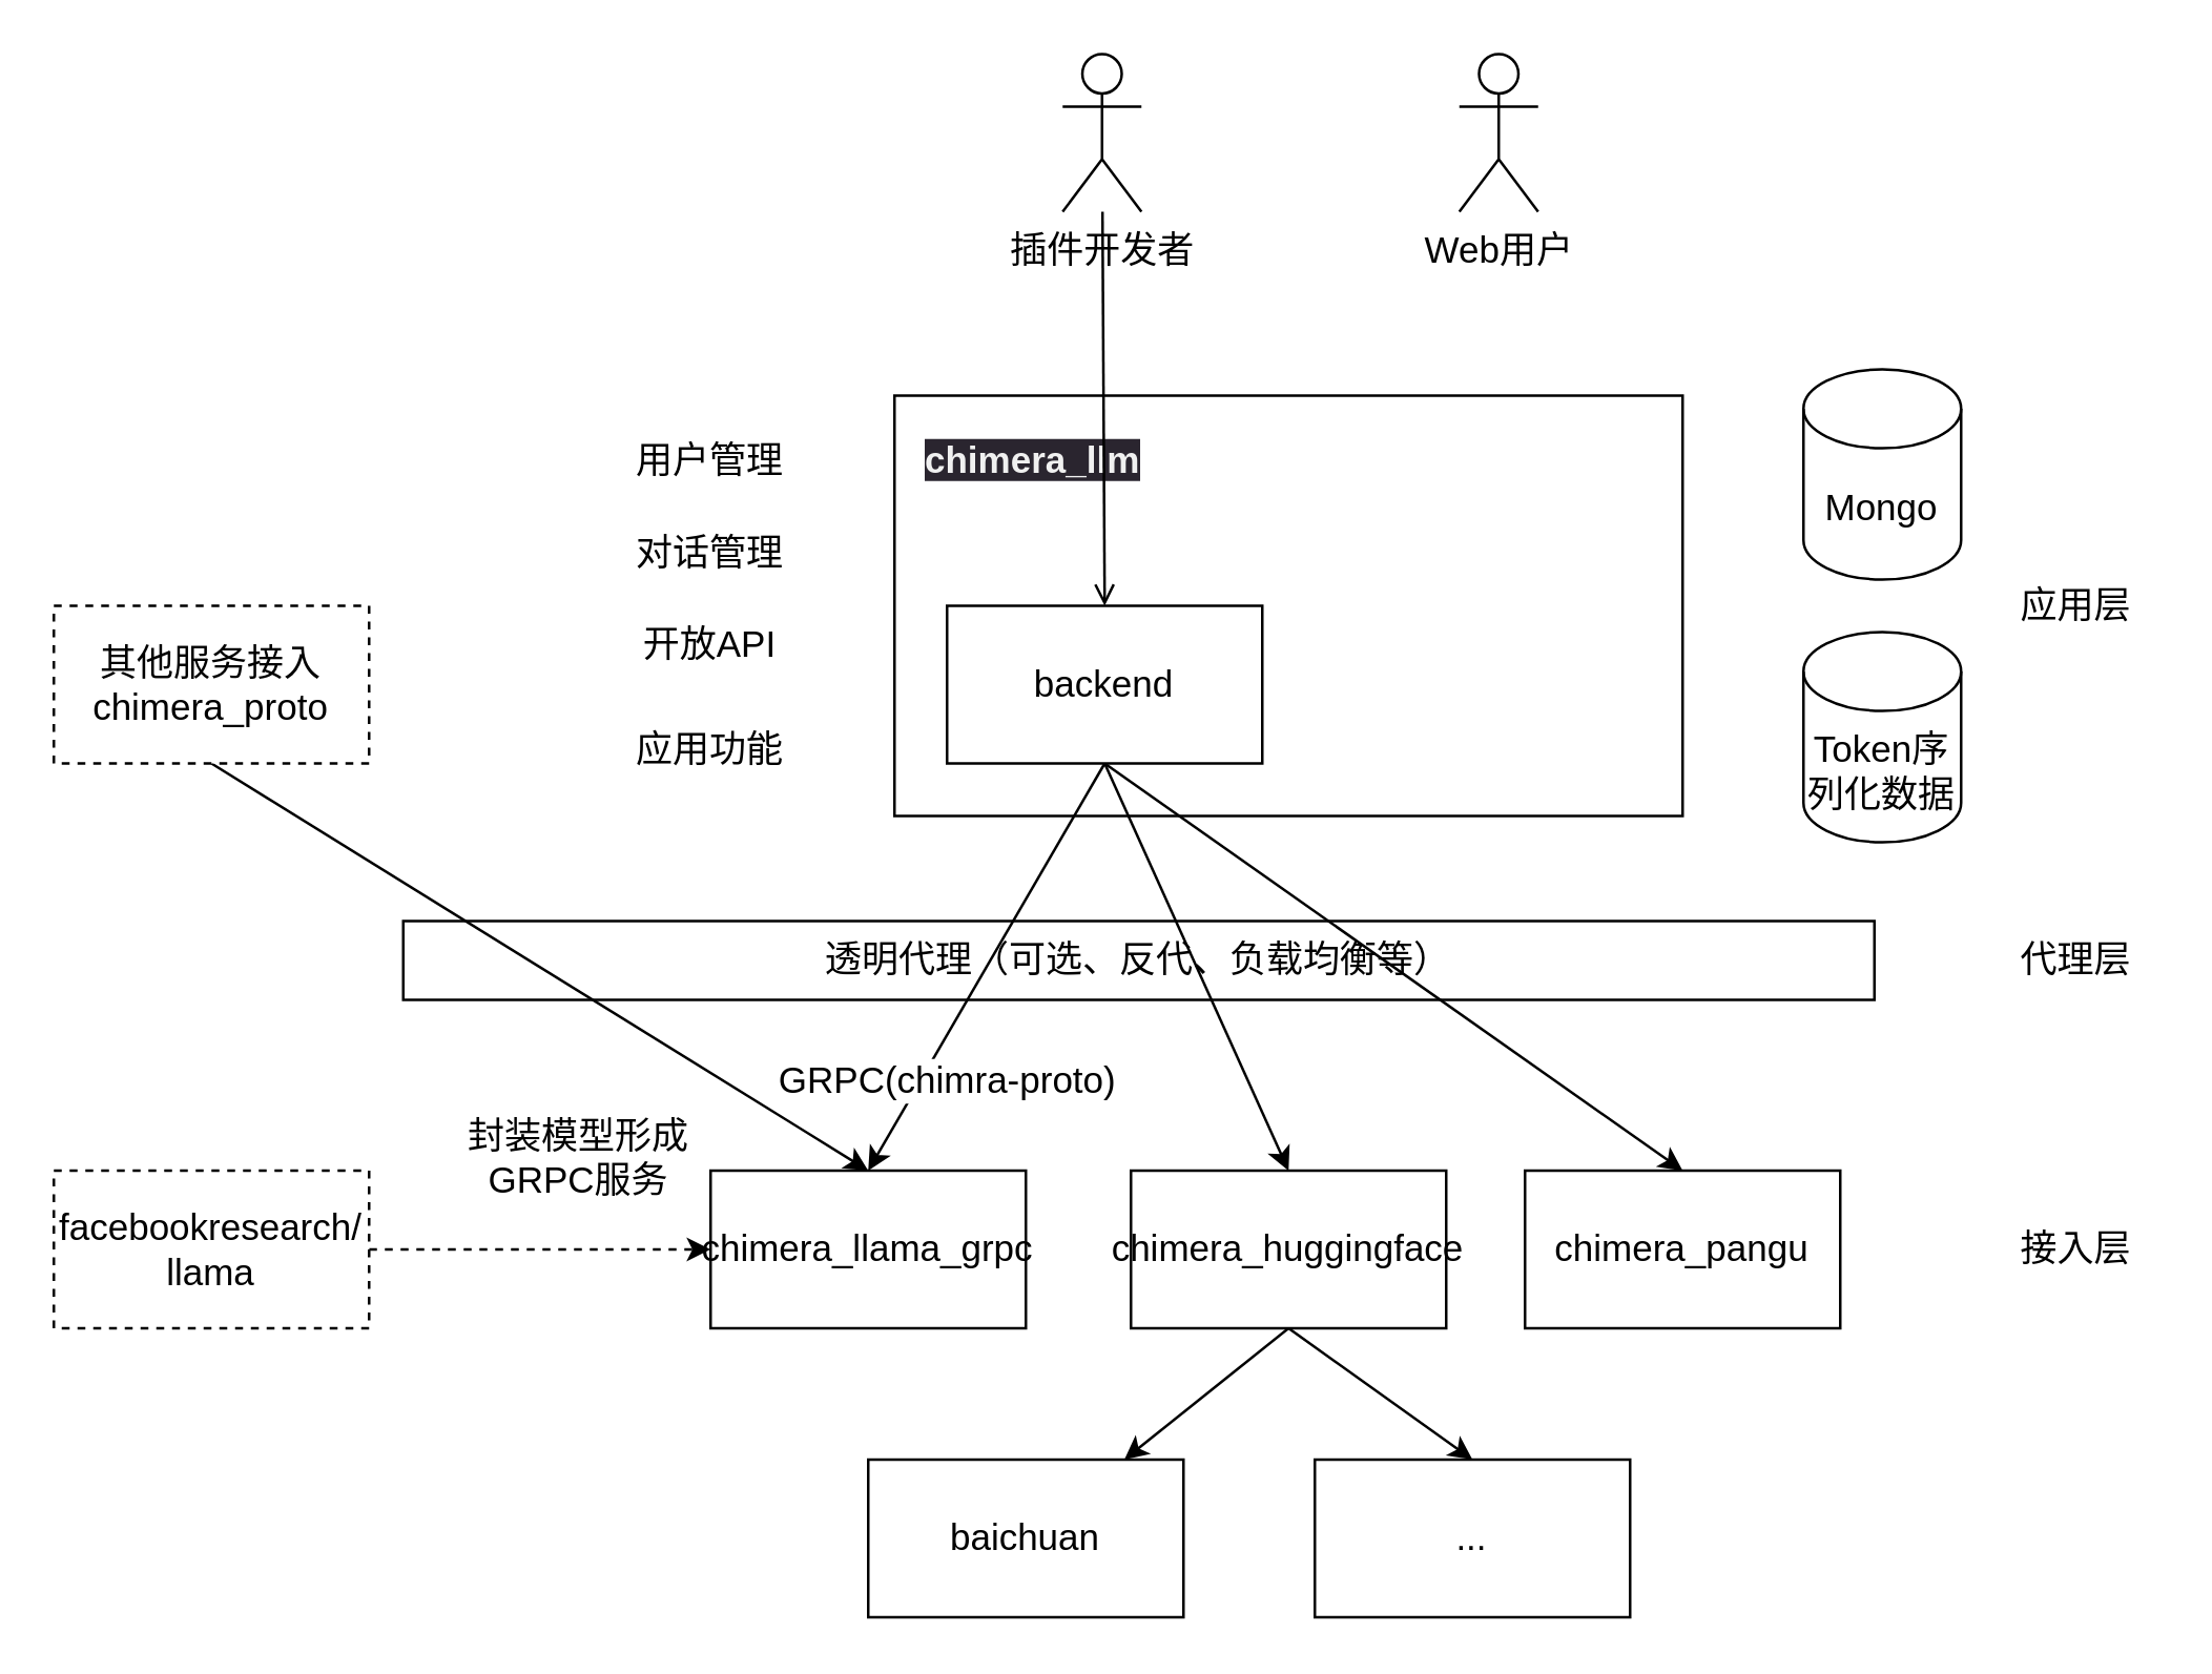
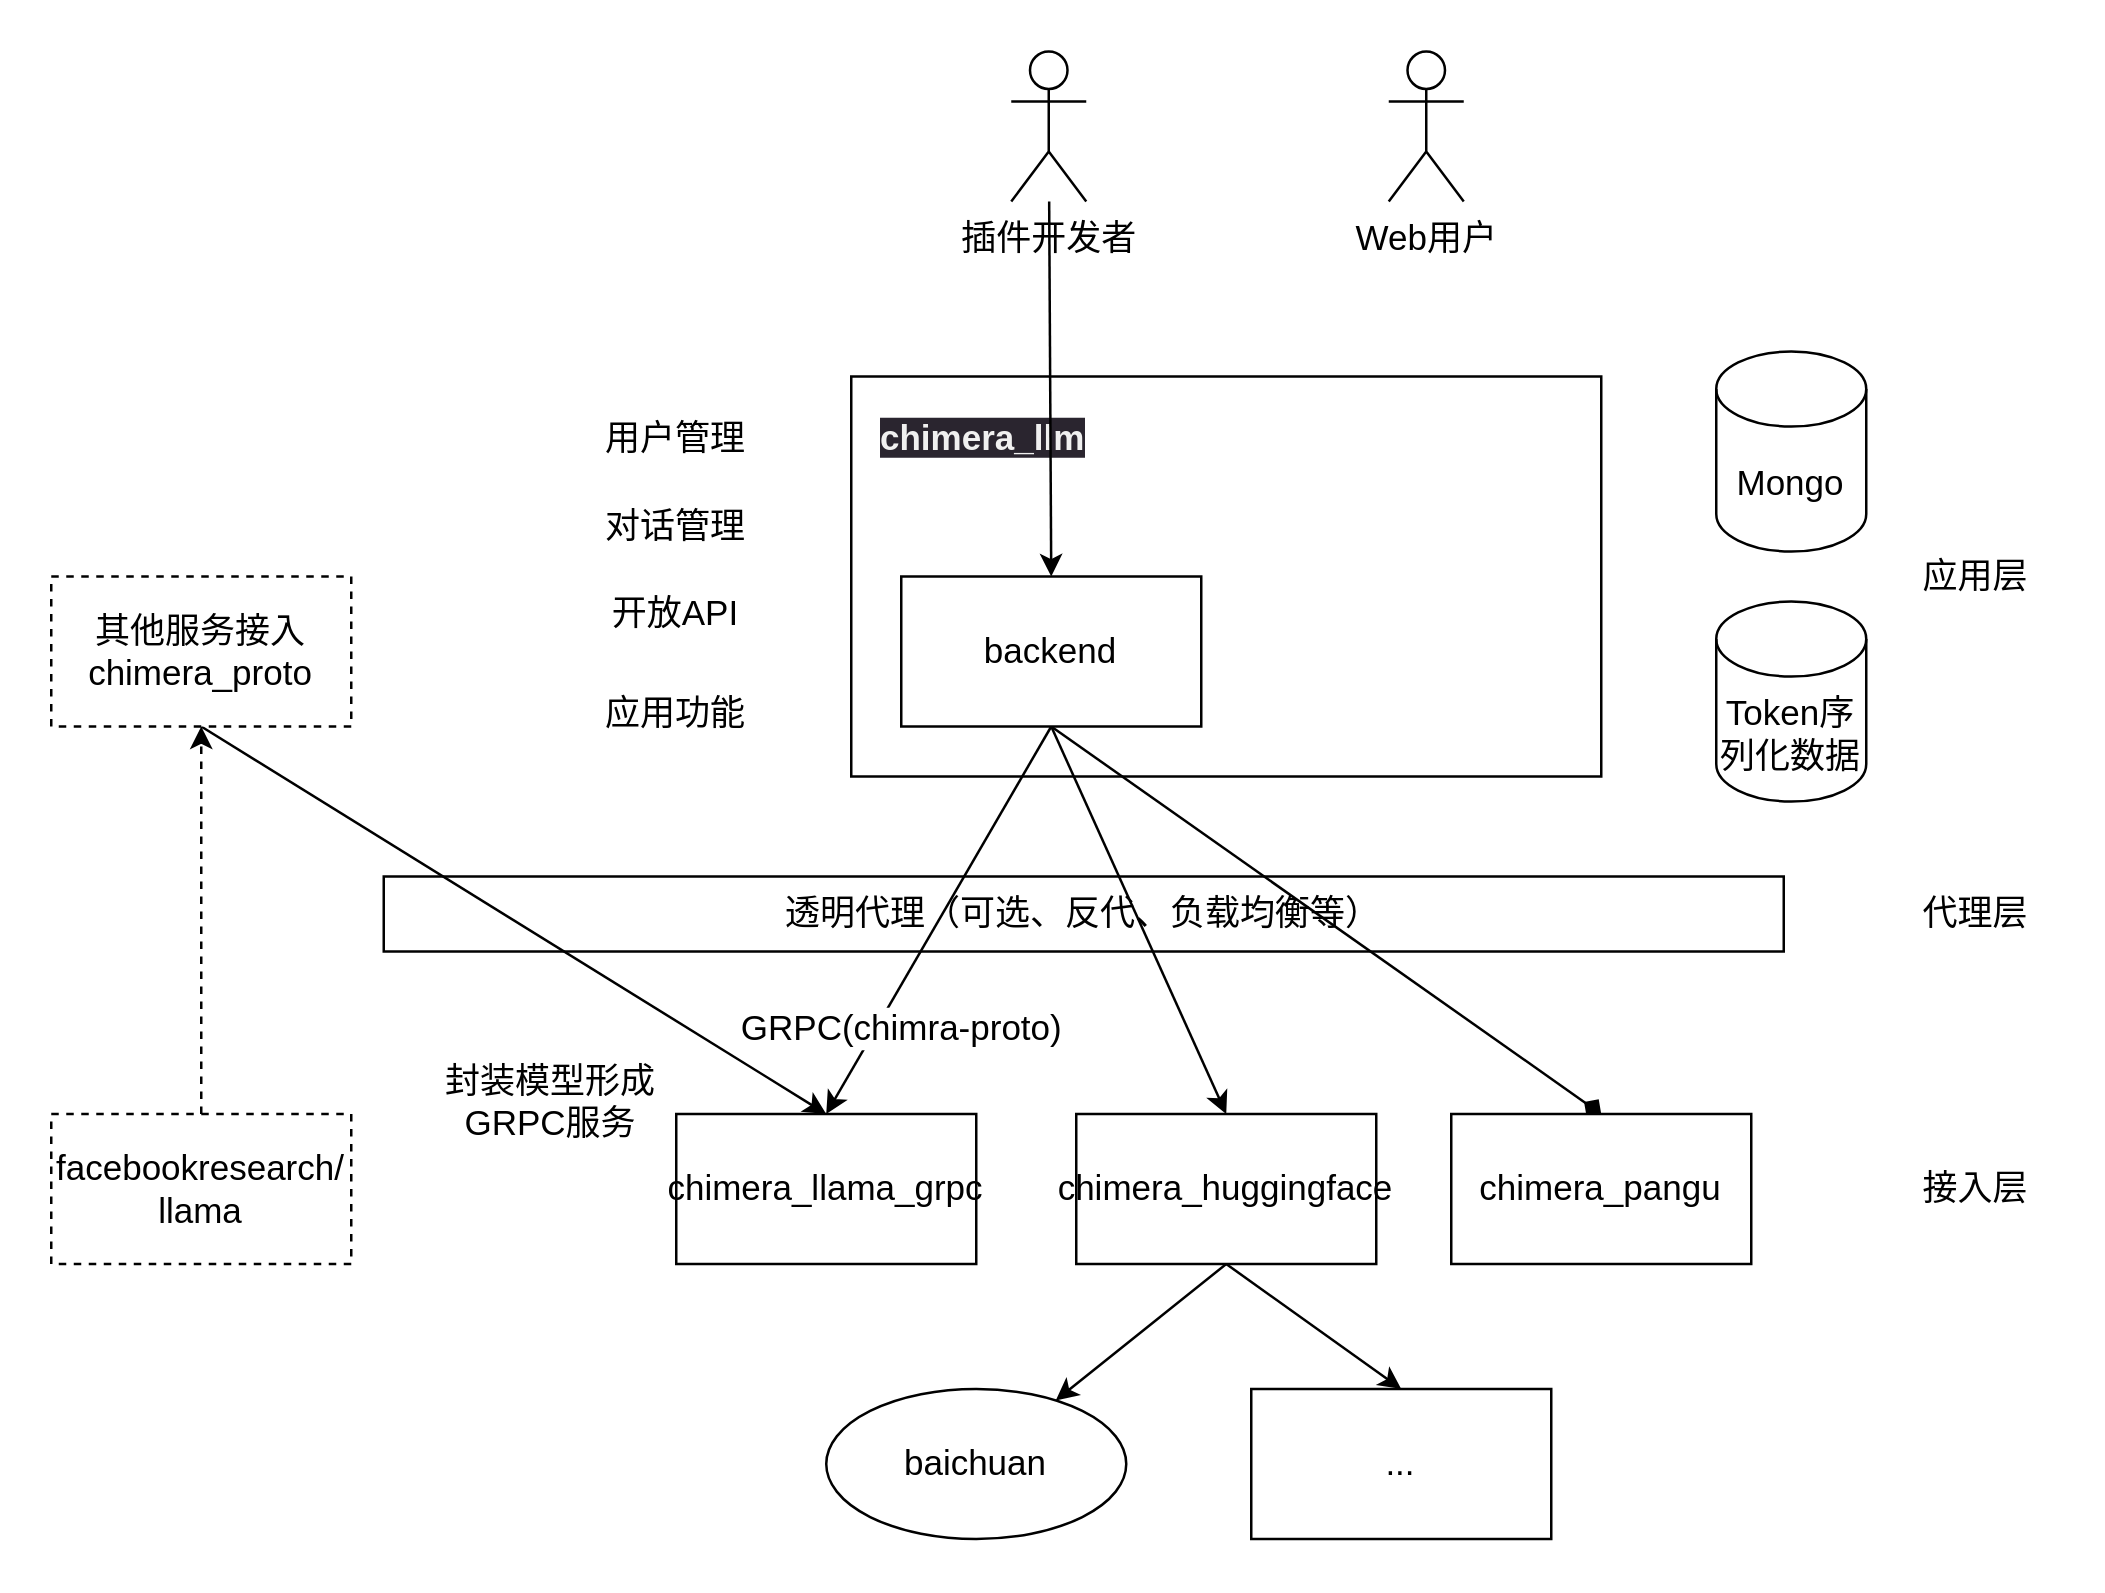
  <mxCell id="0" />
  <mxCell id="1" parent="0" />
  <mxCell id="2" value="透明代理（可选、反代、负载均衡等）" style="rounded=0;whiteSpace=wrap;html=1;fontSize=14;gradientColor=none;" vertex="1" parent="1"><mxGeometry x="153" y="350" width="560" height="30" as="geometry" /></mxCell>
  <mxCell id="3" value="" style="rounded=0;whiteSpace=wrap;html=1;" vertex="1" parent="1"><mxGeometry x="340" y="150" width="300" height="160" as="geometry" /></mxCell>
  <mxCell id="4" value="&lt;span style=&quot;color: rgb(240, 240, 240); font-family: Helvetica; font-size: 14px; font-style: normal; font-variant-ligatures: normal; font-variant-caps: normal; letter-spacing: normal; orphans: 2; text-align: center; text-indent: 0px; text-transform: none; widows: 2; word-spacing: 0px; -webkit-text-stroke-width: 0px; background-color: rgb(42, 37, 47); text-decoration-thickness: initial; text-decoration-style: initial; text-decoration-color: initial; float: none; display: inline !important;&quot;&gt;chimera_llm&lt;/span&gt;" style="text;whiteSpace=wrap;html=1;fontStyle=1;fontSize=14;" vertex="1" parent="1"><mxGeometry x="350" y="160" width="100" height="40" as="geometry" /></mxCell>
  <mxCell id="5" value="GRPC(chimra-proto)" style="edgeStyle=none;html=1;exitX=0.5;exitY=1;exitDx=0;exitDy=0;entryX=0.5;entryY=0;entryDx=0;entryDy=0;fontSize=14;" edge="1" parent="1" source="8" target="14"><mxGeometry x="0.494" y="8" relative="1" as="geometry"><mxPoint y="1" as="offset" /></mxGeometry></mxCell>
  <mxCell id="6" style="edgeStyle=none;html=1;exitX=0.5;exitY=1;exitDx=0;exitDy=0;entryX=0.5;entryY=0;entryDx=0;entryDy=0;fontSize=14;" edge="1" parent="1" source="8" target="19"><mxGeometry relative="1" as="geometry" /></mxCell>
- <mxCell id="7" style="edgeStyle=none;html=1;exitX=0.5;exitY=1;exitDx=0;exitDy=0;entryX=0.5;entryY=0;entryDx=0;entryDy=0;fontSize=14;" edge="1" parent="1" source="8" target="20"><mxGeometry relative="1" as="geometry" /></mxCell>
+ <mxCell id="7" style="edgeStyle=none;html=1;exitX=0.5;exitY=1;exitDx=0;exitDy=0;entryX=0.5;entryY=0;entryDx=0;entryDy=0;fontSize=14;endArrow=diamond;" edge="1" parent="1" source="8" target="20"><mxGeometry relative="1" as="geometry" /></mxCell>
  <mxCell id="8" value="backend" style="rounded=0;whiteSpace=wrap;html=1;fontSize=14;" vertex="1" parent="1"><mxGeometry x="360" y="230" width="120" height="60" as="geometry" /></mxCell>
  <mxCell id="9" value="应用层" style="text;html=1;strokeColor=none;fillColor=none;align=center;verticalAlign=middle;whiteSpace=wrap;rounded=0;fontSize=14;" vertex="1" parent="1"><mxGeometry x="760" y="215" width="60" height="30" as="geometry" /></mxCell>
  <mxCell id="10" value="用户管理" style="text;html=1;strokeColor=none;fillColor=none;align=center;verticalAlign=middle;whiteSpace=wrap;rounded=0;fontSize=14;" vertex="1" parent="1"><mxGeometry x="240" y="160" width="60" height="30" as="geometry" /></mxCell>
  <mxCell id="11" value="对话管理" style="text;html=1;strokeColor=none;fillColor=none;align=center;verticalAlign=middle;whiteSpace=wrap;rounded=0;fontSize=14;" vertex="1" parent="1"><mxGeometry x="240" y="195" width="60" height="30" as="geometry" /></mxCell>
  <mxCell id="12" value="开放API" style="text;html=1;strokeColor=none;fillColor=none;align=center;verticalAlign=middle;whiteSpace=wrap;rounded=0;fontSize=14;" vertex="1" parent="1"><mxGeometry x="240" y="230" width="60" height="30" as="geometry" /></mxCell>
  <mxCell id="13" value="应用功能" style="text;html=1;strokeColor=none;fillColor=none;align=center;verticalAlign=middle;whiteSpace=wrap;rounded=0;fontSize=14;" vertex="1" parent="1"><mxGeometry x="240" y="270" width="60" height="30" as="geometry" /></mxCell>
  <mxCell id="14" value="chimera_llama_grpc" style="rounded=0;whiteSpace=wrap;html=1;fontSize=14;" vertex="1" parent="1"><mxGeometry x="270" y="445" width="120" height="60" as="geometry" /></mxCell>
- <mxCell id="15" value="" style="edgeStyle=none;html=1;fontSize=14;dashed=1;" edge="1" parent="1" source="16" target="14"><mxGeometry relative="1" as="geometry" /></mxCell>
+ <mxCell id="15" value="" style="edgeStyle=none;html=1;fontSize=14;dashed=1;" edge="1" parent="1" source="16" target="29"><mxGeometry relative="1" as="geometry" /></mxCell>
  <mxCell id="16" value="facebookresearch/&lt;br&gt;llama" style="rounded=0;whiteSpace=wrap;html=1;fontSize=14;gradientColor=none;dashed=1;" vertex="1" parent="1"><mxGeometry x="20" y="445" width="120" height="60" as="geometry" /></mxCell>
  <mxCell id="17" value="" style="edgeStyle=none;html=1;fontSize=14;exitX=0.5;exitY=1;exitDx=0;exitDy=0;" edge="1" parent="1" source="19" target="23"><mxGeometry relative="1" as="geometry" /></mxCell>
  <mxCell id="18" style="edgeStyle=none;html=1;exitX=0.5;exitY=1;exitDx=0;exitDy=0;entryX=0.5;entryY=0;entryDx=0;entryDy=0;fontSize=14;" edge="1" parent="1" source="19" target="22"><mxGeometry relative="1" as="geometry" /></mxCell>
  <mxCell id="19" value="chimera_huggingface" style="rounded=0;whiteSpace=wrap;html=1;fontSize=14;" vertex="1" parent="1"><mxGeometry x="430" y="445" width="120" height="60" as="geometry" /></mxCell>
  <mxCell id="20" value="chimera_pangu" style="rounded=0;whiteSpace=wrap;html=1;fontSize=14;" vertex="1" parent="1"><mxGeometry x="580" y="445" width="120" height="60" as="geometry" /></mxCell>
  <mxCell id="21" value="接入层" style="text;html=1;strokeColor=none;fillColor=none;align=center;verticalAlign=middle;whiteSpace=wrap;rounded=0;dashed=1;fontSize=14;" vertex="1" parent="1"><mxGeometry x="760" y="460" width="60" height="30" as="geometry" /></mxCell>
  <mxCell id="22" value="..." style="rounded=0;whiteSpace=wrap;html=1;fontSize=14;" vertex="1" parent="1"><mxGeometry x="500" y="555" width="120" height="60" as="geometry" /></mxCell>
- <mxCell id="23" value="baichuan" style="whiteSpace=wrap;html=1;fontSize=14;rounded=0;" vertex="1" parent="1"><mxGeometry x="330" y="555" width="120" height="60" as="geometry" /></mxCell>
+ <mxCell id="23" value="baichuan" style="ellipse;whiteSpace=wrap;html=1;fontSize=14;" vertex="1" parent="1"><mxGeometry x="330" y="555" width="120" height="60" as="geometry" /></mxCell>
  <mxCell id="24" value="封装模型形成GRPC服务" style="text;html=1;strokeColor=none;fillColor=none;align=center;verticalAlign=middle;whiteSpace=wrap;rounded=0;dashed=1;fontSize=14;" vertex="1" parent="1"><mxGeometry x="160" y="425" width="120" height="30" as="geometry" /></mxCell>
  <mxCell id="25" value="Web用户" style="shape=umlActor;verticalLabelPosition=bottom;verticalAlign=top;html=1;outlineConnect=0;fontSize=14;gradientColor=none;" vertex="1" parent="1"><mxGeometry x="555" y="20" width="30" height="60" as="geometry" /></mxCell>
- <mxCell id="26" value="" style="edgeStyle=none;html=1;fontSize=14;entryX=0.5;entryY=0;entryDx=0;entryDy=0;endArrow=open;" edge="1" parent="1" source="27" target="8"><mxGeometry relative="1" as="geometry"><mxPoint x="400" y="160" as="targetPoint" /></mxGeometry></mxCell>
+ <mxCell id="26" value="" style="edgeStyle=none;html=1;fontSize=14;entryX=0.5;entryY=0;entryDx=0;entryDy=0;" edge="1" parent="1" source="27" target="8"><mxGeometry relative="1" as="geometry"><mxPoint x="400" y="160" as="targetPoint" /></mxGeometry></mxCell>
  <mxCell id="27" value="插件开发者" style="shape=umlActor;verticalLabelPosition=bottom;verticalAlign=top;html=1;outlineConnect=0;fontSize=14;gradientColor=none;" vertex="1" parent="1"><mxGeometry x="404" y="20" width="30" height="60" as="geometry" /></mxCell>
  <mxCell id="28" style="edgeStyle=none;html=1;exitX=0.5;exitY=1;exitDx=0;exitDy=0;entryX=0.5;entryY=0;entryDx=0;entryDy=0;fontSize=14;" edge="1" parent="1" source="29" target="14"><mxGeometry relative="1" as="geometry" /></mxCell>
  <mxCell id="29" value="其他服务接入chimera_proto" style="rounded=0;whiteSpace=wrap;html=1;fontSize=14;gradientColor=none;dashed=1;" vertex="1" parent="1"><mxGeometry x="20" y="230" width="120" height="60" as="geometry" /></mxCell>
  <mxCell id="30" value="代理层" style="text;html=1;strokeColor=none;fillColor=none;align=center;verticalAlign=middle;whiteSpace=wrap;rounded=0;fontSize=14;" vertex="1" parent="1"><mxGeometry x="760" y="350" width="60" height="30" as="geometry" /></mxCell>
  <mxCell id="31" value="Mongo" style="shape=cylinder3;whiteSpace=wrap;html=1;boundedLbl=1;backgroundOutline=1;size=15;fontSize=14;gradientColor=none;" vertex="1" parent="1"><mxGeometry x="686" y="140" width="60" height="80" as="geometry" /></mxCell>
  <mxCell id="32" value="Token序列化数据" style="shape=cylinder3;whiteSpace=wrap;html=1;boundedLbl=1;backgroundOutline=1;size=15;fontSize=14;gradientColor=none;" vertex="1" parent="1"><mxGeometry x="686" y="240" width="60" height="80" as="geometry" /></mxCell>
